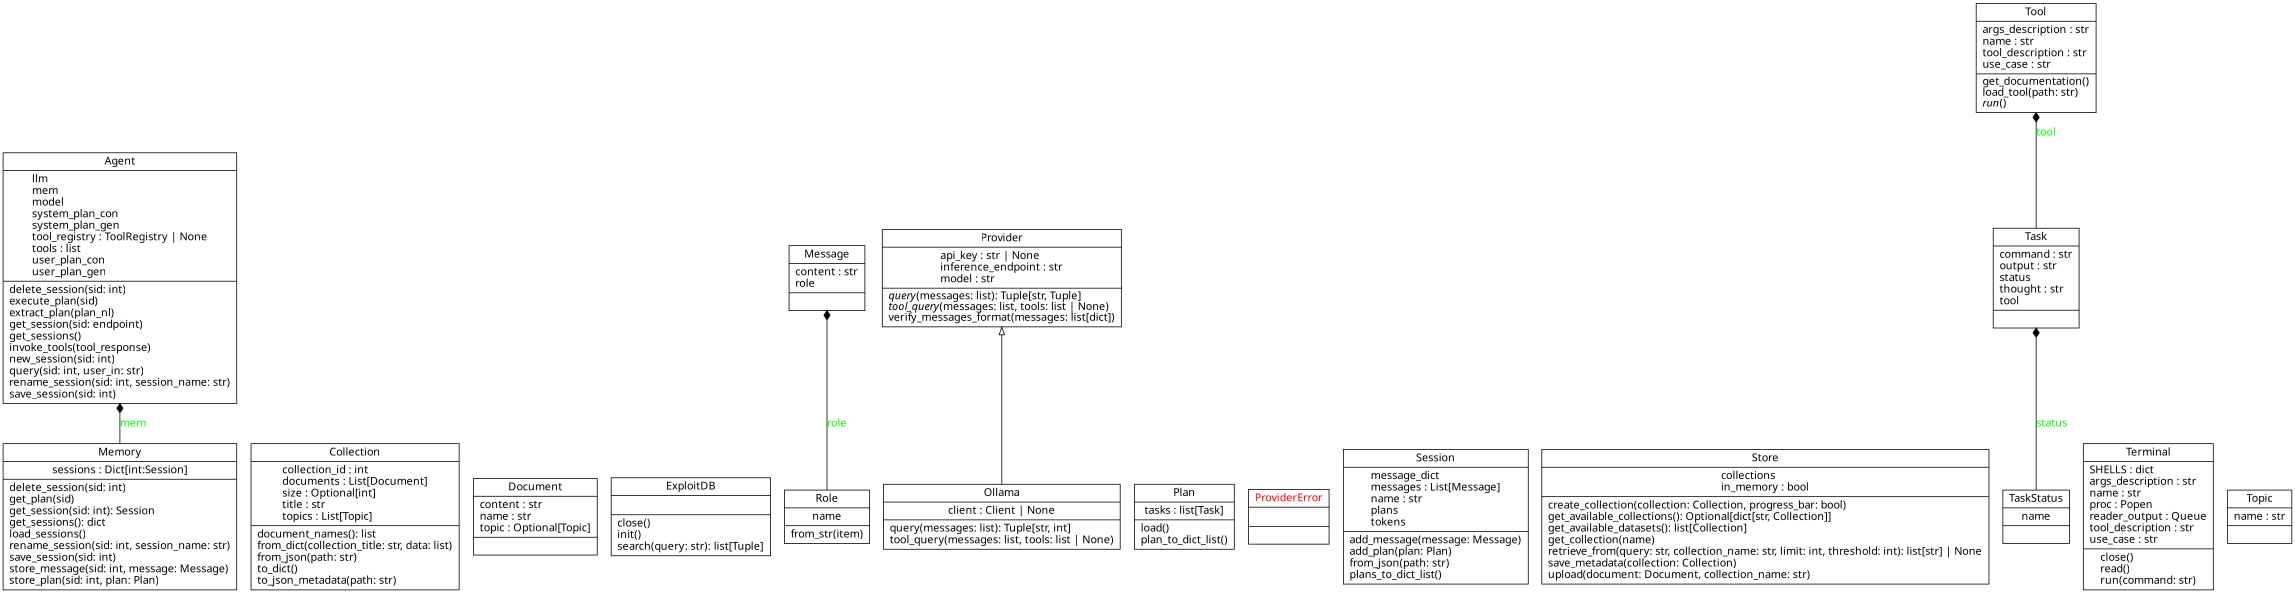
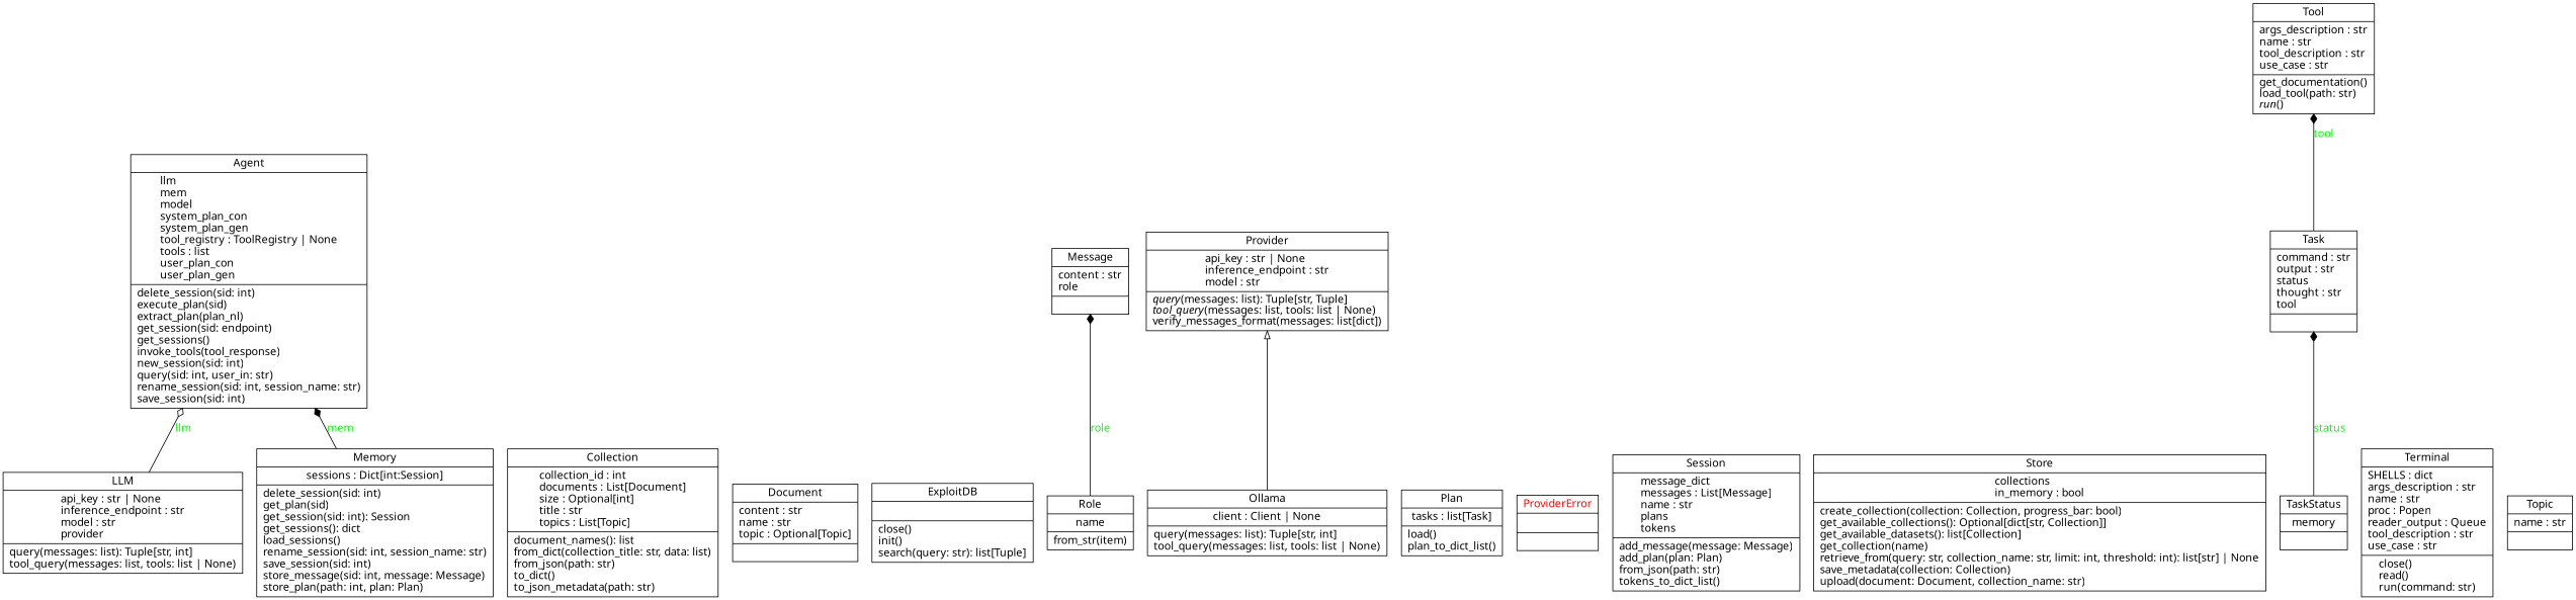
  digraph {
    fontname="Noto Sans"
    rankdir=BT
    node [color=black fontcolor=black fontname="Noto Sans" shape=record style=solid]
    edge [arrowhead=diamond arrowtail=none fontcolor=green fontname="Noto Sans" style=solid]
    n1 [label=<{Agent|llm<br ALIGN="LEFT"/>mem<br ALIGN="LEFT"/>model<br ALIGN="LEFT"/>system_plan_con<br ALIGN="LEFT"/>system_plan_gen<br ALIGN="LEFT"/>tool_registry : ToolRegistry \| None<br ALIGN="LEFT"/>tools : list<br ALIGN="LEFT"/>user_plan_con<br ALIGN="LEFT"/>user_plan_gen<br ALIGN="LEFT"/>|delete_session(sid: int)<br ALIGN="LEFT"/>execute_plan(sid)<br ALIGN="LEFT"/>extract_plan(plan_nl)<br ALIGN="LEFT"/>get_session(sid: endpoint)<br ALIGN="LEFT"/>get_sessions()<br ALIGN="LEFT"/>invoke_tools(tool_response)<br ALIGN="LEFT"/>new_session(sid: int)<br ALIGN="LEFT"/>query(sid: int, user_in: str)<br ALIGN="LEFT"/>rename_session(sid: int, session_name: str)<br ALIGN="LEFT"/>save_session(sid: int)<br ALIGN="LEFT"/>}>]
    n2 [label=<{Collection|collection_id : int<br ALIGN="LEFT"/>documents : List[Document]<br ALIGN="LEFT"/>size : Optional[int]<br ALIGN="LEFT"/>title : str<br ALIGN="LEFT"/>topics : List[Topic]<br ALIGN="LEFT"/>|document_names(): list<br ALIGN="LEFT"/>from_dict(collection_title: str, data: list)<br ALIGN="LEFT"/>from_json(path: str)<br ALIGN="LEFT"/>to_dict()<br ALIGN="LEFT"/>to_json_metadata(path: str)<br ALIGN="LEFT"/>}>]
    n3 [label=<{Document|content : str<br ALIGN="LEFT"/>name : str<br ALIGN="LEFT"/>topic : Optional[Topic]<br ALIGN="LEFT"/>|}>]
    n4 [label=<{ExploitDB|<br ALIGN="LEFT"/>|close()<br ALIGN="LEFT"/>init()<br ALIGN="LEFT"/>search(query: str): list[Tuple]<br ALIGN="LEFT"/>}>]
-   n6 [label=<{Memory|sessions : Dict[int:Session]<br ALIGN="LEFT"/>|delete_session(sid: int)<br ALIGN="LEFT"/>get_plan(sid)<br ALIGN="LEFT"/>get_session(sid: int): Session<br ALIGN="LEFT"/>get_sessions(): dict<br ALIGN="LEFT"/>load_sessions()<br ALIGN="LEFT"/>rename_session(sid: int, session_name: str)<br ALIGN="LEFT"/>save_session(sid: int)<br ALIGN="LEFT"/>store_message(sid: int, message: Message)<br ALIGN="LEFT"/>store_plan(sid: int, plan: Plan)<br ALIGN="LEFT"/>}>]
+   n5 [label=<{LLM|api_key : str \| None<br ALIGN="LEFT"/>inference_endpoint : str<br ALIGN="LEFT"/>model : str<br ALIGN="LEFT"/>provider<br ALIGN="LEFT"/>|query(messages: list): Tuple[str, int]<br ALIGN="LEFT"/>tool_query(messages: list, tools: list \| None)<br ALIGN="LEFT"/>}>]
+   n6 [label=<{Memory|sessions : Dict[int:Session]<br ALIGN="LEFT"/>|delete_session(sid: int)<br ALIGN="LEFT"/>get_plan(sid)<br ALIGN="LEFT"/>get_session(sid: int): Session<br ALIGN="LEFT"/>get_sessions(): dict<br ALIGN="LEFT"/>load_sessions()<br ALIGN="LEFT"/>rename_session(sid: int, session_name: str)<br ALIGN="LEFT"/>save_session(sid: int)<br ALIGN="LEFT"/>store_message(sid: int, message: Message)<br ALIGN="LEFT"/>store_plan(path: int, plan: Plan)<br ALIGN="LEFT"/>}>]
    n7 [label=<{Message|content : str<br ALIGN="LEFT"/>role<br ALIGN="LEFT"/>|}>]
    n8 [label=<{Ollama|client : Client \| None<br ALIGN="LEFT"/>|query(messages: list): Tuple[str, int]<br ALIGN="LEFT"/>tool_query(messages: list, tools: list \| None)<br ALIGN="LEFT"/>}>]
    n9 [label=<{Provider|api_key : str \| None<br ALIGN="LEFT"/>inference_endpoint : str<br ALIGN="LEFT"/>model : str<br ALIGN="LEFT"/>|<I>query</I>(messages: list): Tuple[str, Tuple]<br ALIGN="LEFT"/><I>tool_query</I>(messages: list, tools: list \| None)<br ALIGN="LEFT"/>verify_messages_format(messages: list[dict])<br ALIGN="LEFT"/>}>]
    n10 [label=<{Plan|tasks : list[Task]<br ALIGN="LEFT"/>|load()<br ALIGN="LEFT"/>plan_to_dict_list()<br ALIGN="LEFT"/>}>]
    n11 [fontcolor=red label=<{ProviderError|<br ALIGN="LEFT"/>|}>]
    n12 [label=<{Role|name<br ALIGN="LEFT"/>|from_str(item)<br ALIGN="LEFT"/>}>]
-   n13 [label=<{Session|message_dict<br ALIGN="LEFT"/>messages : List[Message]<br ALIGN="LEFT"/>name : str<br ALIGN="LEFT"/>plans<br ALIGN="LEFT"/>tokens<br ALIGN="LEFT"/>|add_message(message: Message)<br ALIGN="LEFT"/>add_plan(plan: Plan)<br ALIGN="LEFT"/>from_json(path: str)<br ALIGN="LEFT"/>plans_to_dict_list()<br ALIGN="LEFT"/>}>]
+   n13 [label=<{Session|message_dict<br ALIGN="LEFT"/>messages : List[Message]<br ALIGN="LEFT"/>name : str<br ALIGN="LEFT"/>plans<br ALIGN="LEFT"/>tokens<br ALIGN="LEFT"/>|add_message(message: Message)<br ALIGN="LEFT"/>add_plan(plan: Plan)<br ALIGN="LEFT"/>from_json(path: str)<br ALIGN="LEFT"/>tokens_to_dict_list()<br ALIGN="LEFT"/>}>]
    n14 [label=<{Store|collections<br ALIGN="LEFT"/>in_memory : bool<br ALIGN="LEFT"/>|create_collection(collection: Collection, progress_bar: bool)<br ALIGN="LEFT"/>get_available_collections(): Optional[dict[str, Collection]]<br ALIGN="LEFT"/>get_available_datasets(): list[Collection]<br ALIGN="LEFT"/>get_collection(name)<br ALIGN="LEFT"/>retrieve_from(query: str, collection_name: str, limit: int, threshold: int): list[str] \| None<br ALIGN="LEFT"/>save_metadata(collection: Collection)<br ALIGN="LEFT"/>upload(document: Document, collection_name: str)<br ALIGN="LEFT"/>}>]
    n15 [label=<{Task|command : str<br ALIGN="LEFT"/>output : str<br ALIGN="LEFT"/>status<br ALIGN="LEFT"/>thought : str<br ALIGN="LEFT"/>tool<br ALIGN="LEFT"/>|}>]
    n16 [label=<{Tool|args_description : str<br ALIGN="LEFT"/>name : str<br ALIGN="LEFT"/>tool_description : str<br ALIGN="LEFT"/>use_case : str<br ALIGN="LEFT"/>|get_documentation()<br ALIGN="LEFT"/>load_tool(path: str)<br ALIGN="LEFT"/><I>run</I>()<br ALIGN="LEFT"/>}>]
-   n17 [label=<{TaskStatus|name<br ALIGN="LEFT"/>|}>]
+   n17 [label=<{TaskStatus|memory<br ALIGN="LEFT"/>|}>]
    n18 [label=<{Terminal|SHELLS : dict<br ALIGN="LEFT"/>args_description : str<br ALIGN="LEFT"/>name : str<br ALIGN="LEFT"/>proc : Popen<br ALIGN="LEFT"/>reader_output : Queue<br ALIGN="LEFT"/>tool_description : str<br ALIGN="LEFT"/>use_case : str<br ALIGN="LEFT"/>|close()<br ALIGN="LEFT"/>read()<br ALIGN="LEFT"/>run(command: str)<br ALIGN="LEFT"/>}>]
    n19 [label=<{Topic|name : str<br ALIGN="LEFT"/>|}>]
+   n5 -> n1 [arrowhead=odiamond label=llm]
    n6 -> n1 [label=mem]
    n8 -> n9 [arrowhead=empty fontcolor="" style=""]
    n12 -> n7 [label=role]
    n15 -> n16 [label=tool]
    n17 -> n15 [label=status]
  }
